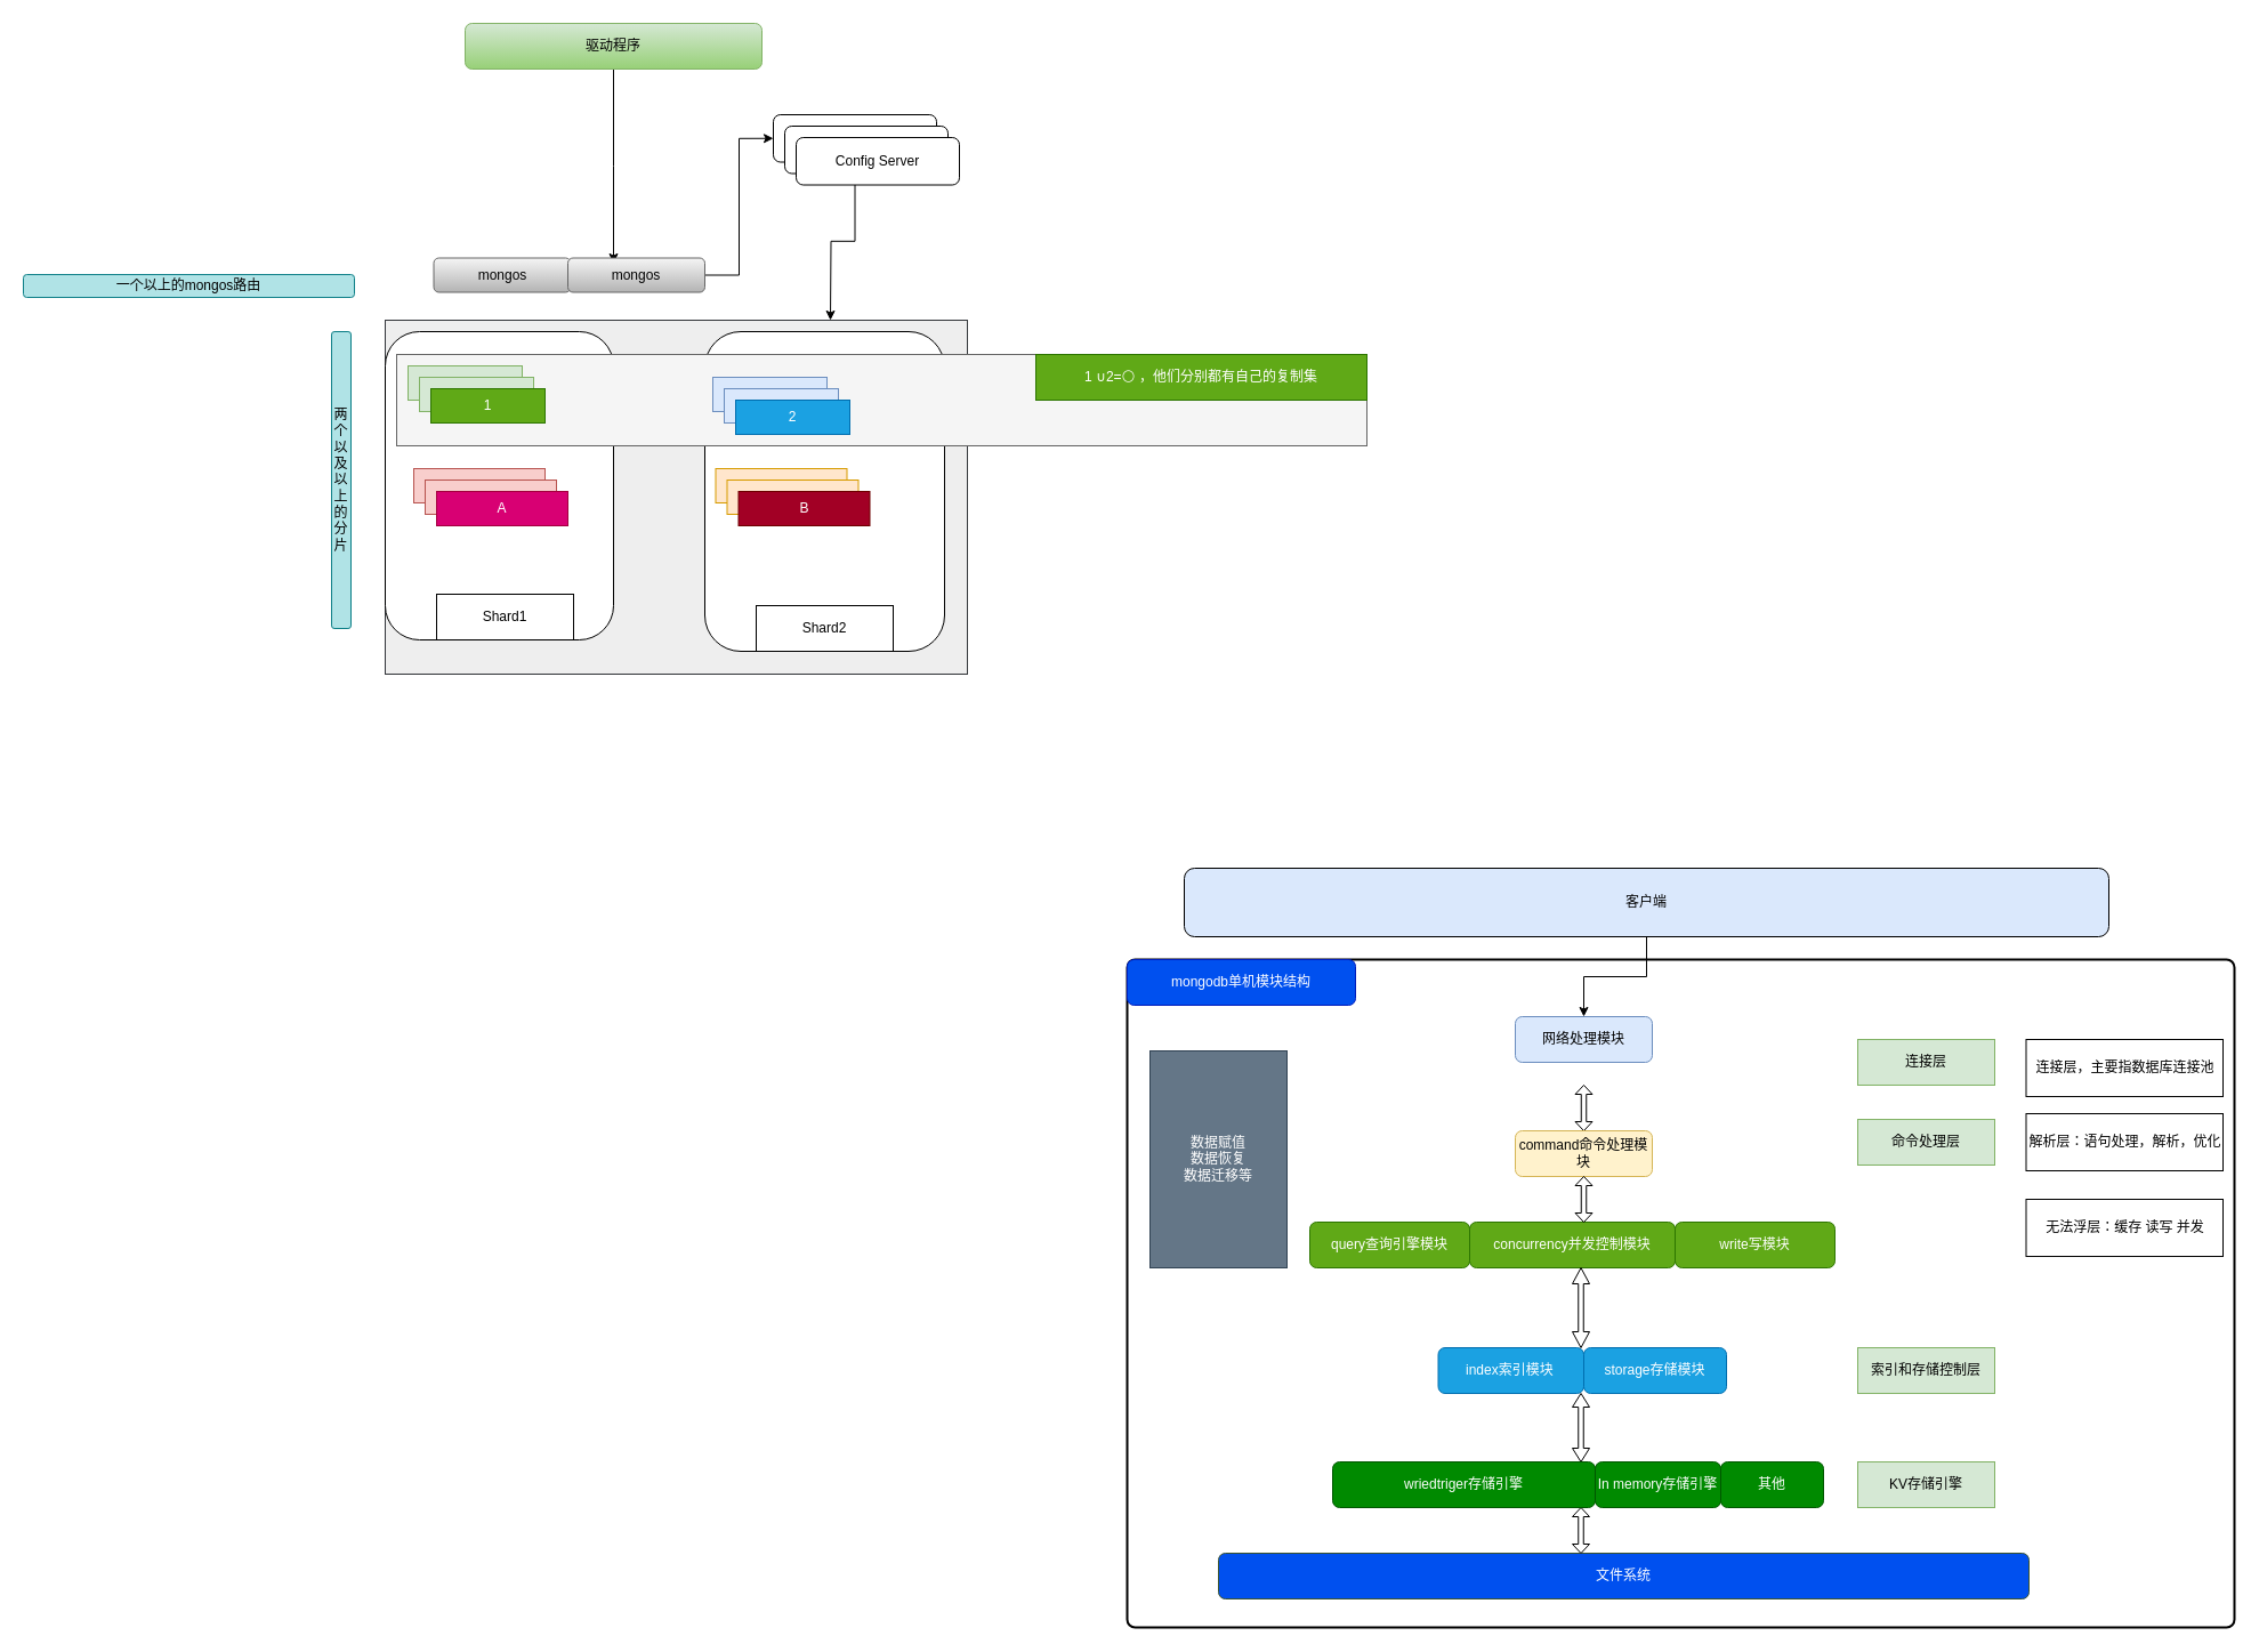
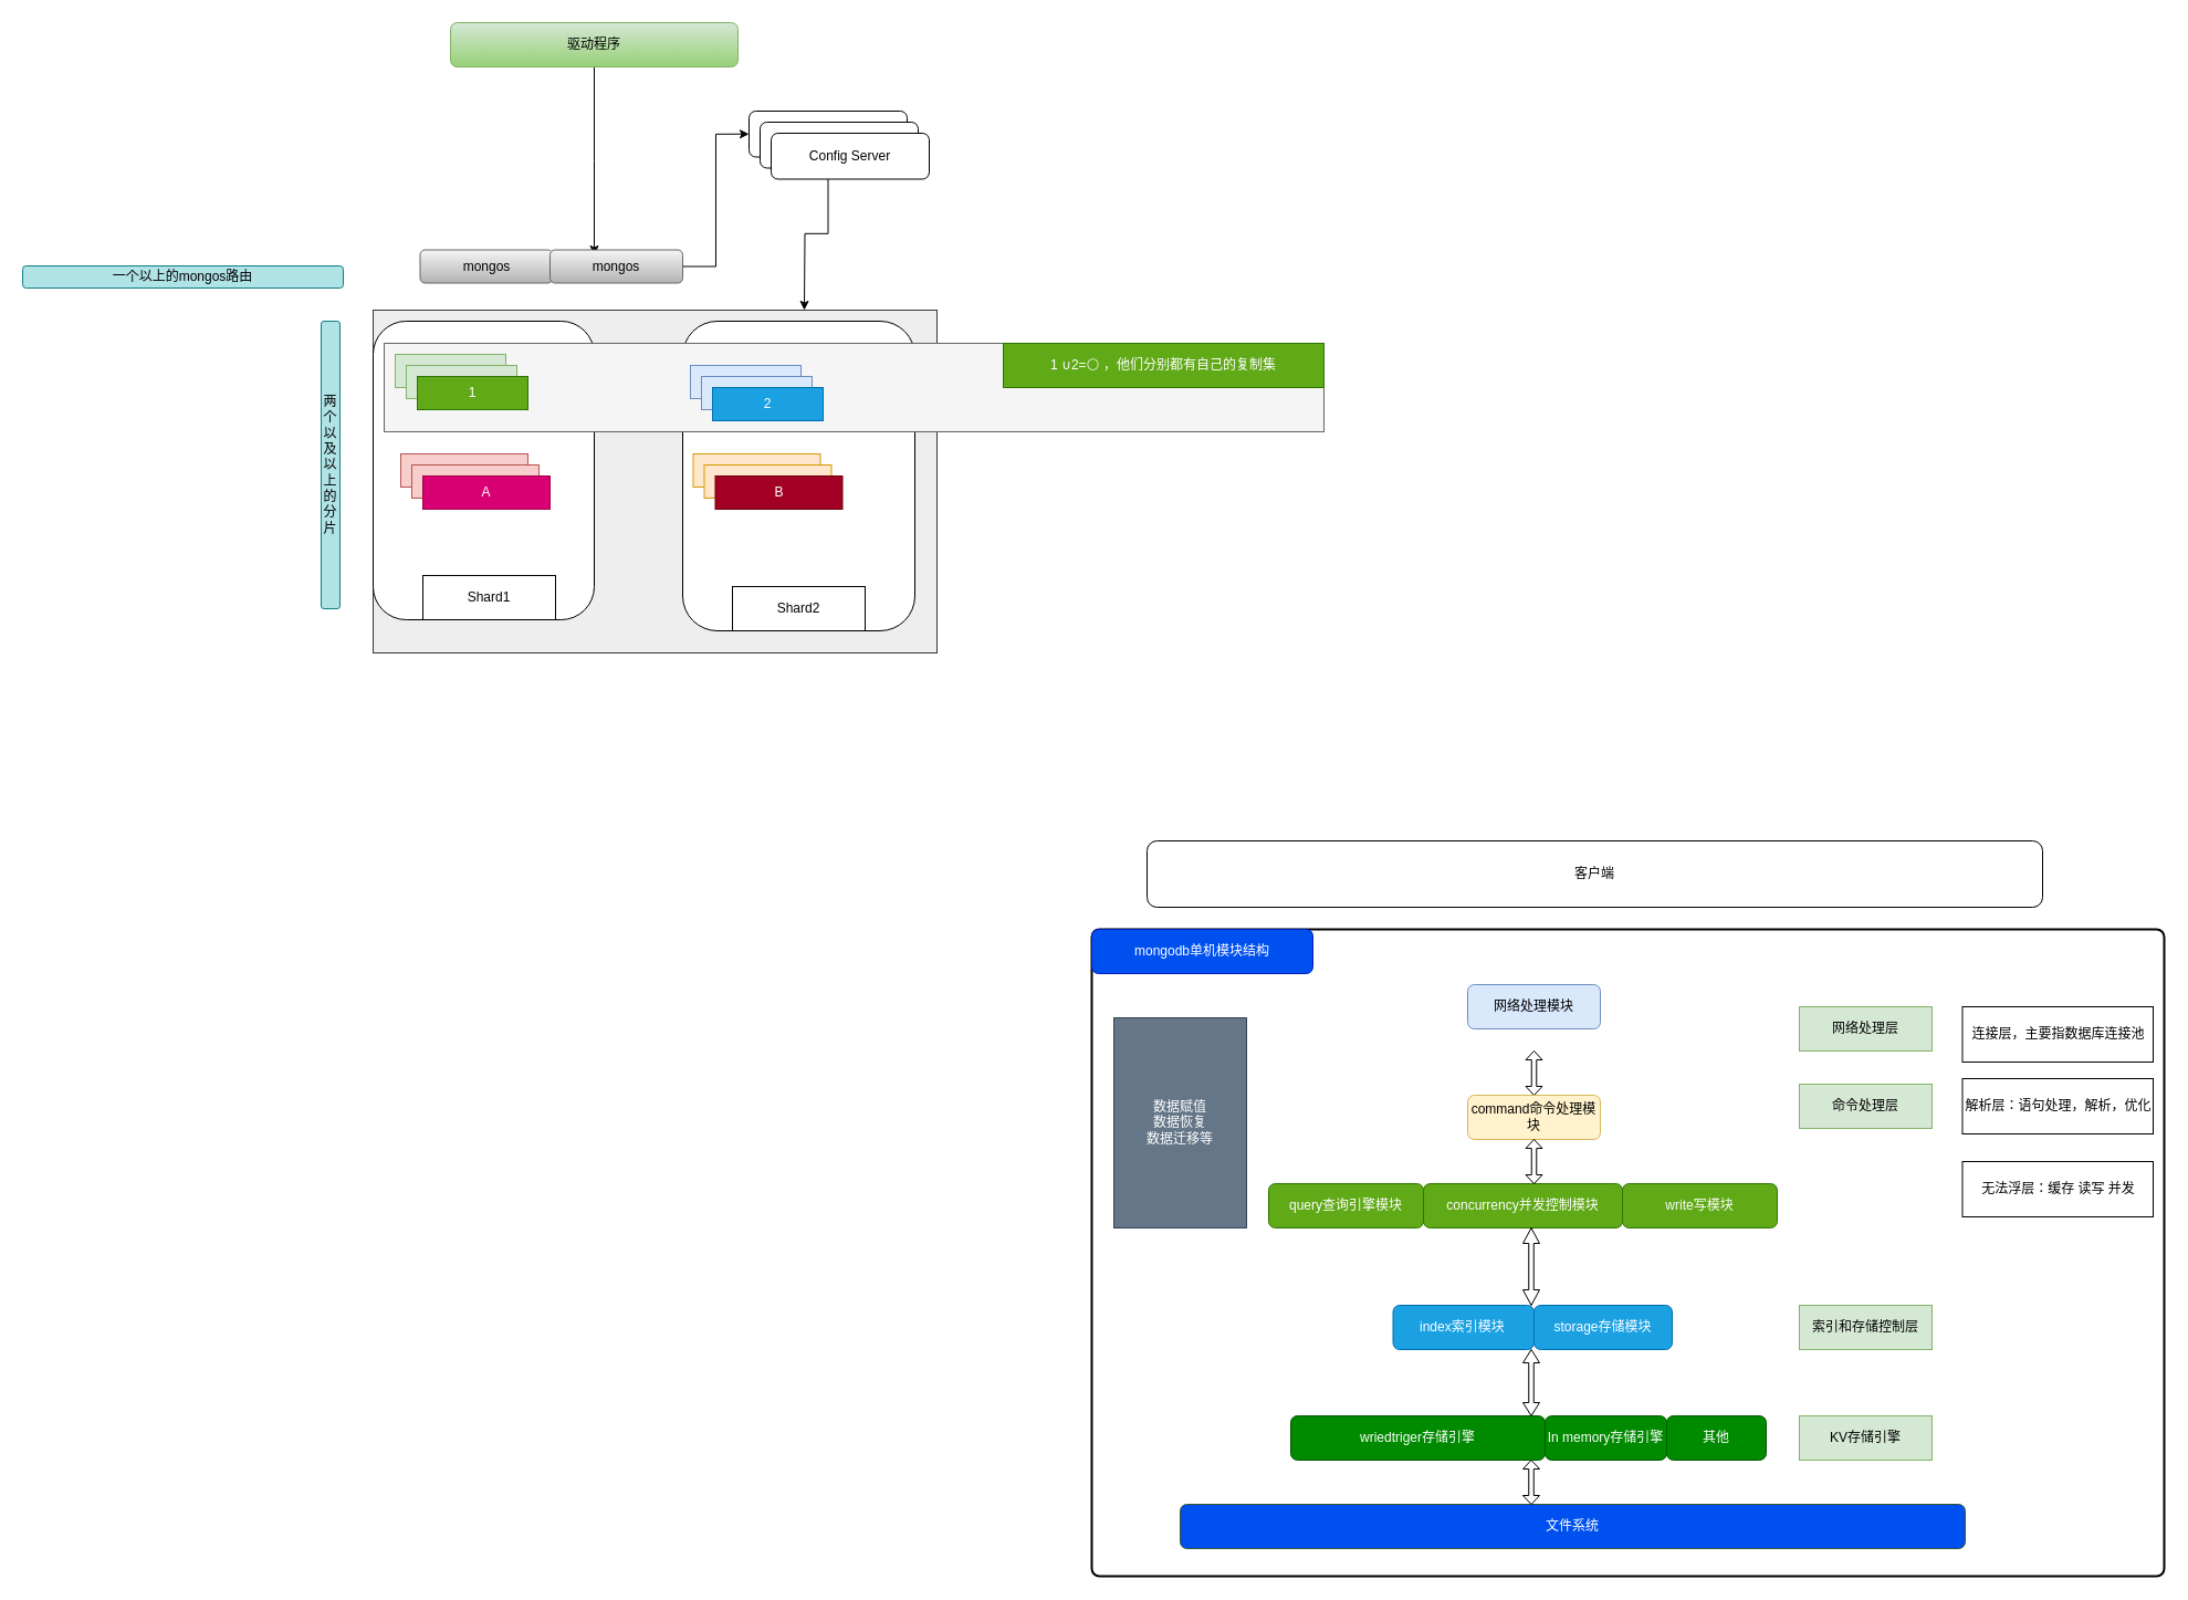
  <mxCell id="0" />
  <mxCell id="1" parent="0" />
  <mxCell id="2" value="" style="rounded=0;whiteSpace=wrap;html=1;fillColor=#eeeeee;strokeColor=#36393d;" vertex="1" parent="1"><mxGeometry x="337" y="280" width="510" height="310" as="geometry" /></mxCell>
  <mxCell id="3" value="" style="rounded=1;whiteSpace=wrap;html=1;" vertex="1" parent="1"><mxGeometry x="337" y="290" width="200" height="270" as="geometry" /></mxCell>
  <mxCell id="4" value="" style="rounded=1;whiteSpace=wrap;html=1;" vertex="1" parent="1"><mxGeometry x="617" y="290" width="210" height="280" as="geometry" /></mxCell>
  <mxCell id="5" value="" style="rounded=0;whiteSpace=wrap;html=1;fillColor=#f5f5f5;fontColor=#333333;strokeColor=#666666;" vertex="1" parent="1"><mxGeometry x="347" y="310" width="850" height="80" as="geometry" /></mxCell>
  <mxCell id="6" value="" style="rounded=1;whiteSpace=wrap;html=1;absoluteArcSize=1;arcSize=14;strokeWidth=2;" vertex="1" parent="1"><mxGeometry x="987" width="970" height="585" as="geometry" y="840" /></mxCell>
- <mxCell id="7" value="连接层" style="rounded=0;whiteSpace=wrap;html=1;fillColor=#d5e8d4;strokeColor=#82b366;" vertex="1" parent="1"><mxGeometry x="1627" y="910" width="120" height="40" as="geometry" /></mxCell>
+ <mxCell id="7" value="网络处理层" style="rounded=0;whiteSpace=wrap;html=1;fillColor=#d5e8d4;strokeColor=#82b366;" vertex="1" parent="1"><mxGeometry x="1627" y="910" width="120" height="40" as="geometry" /></mxCell>
  <mxCell id="8" value="命令处理层" style="rounded=0;whiteSpace=wrap;html=1;fillColor=#d5e8d4;strokeColor=#82b366;" vertex="1" parent="1"><mxGeometry x="1627" y="980" width="120" height="40" as="geometry" /></mxCell>
  <mxCell id="9" value="索引和存储控制层" style="rounded=0;whiteSpace=wrap;html=1;fillColor=#d5e8d4;strokeColor=#82b366;" vertex="1" parent="1"><mxGeometry x="1627" y="1180" width="120" height="40" as="geometry" /></mxCell>
  <mxCell id="10" value="KV存储引擎" style="rounded=0;whiteSpace=wrap;html=1;fillColor=#d5e8d4;strokeColor=#82b366;" vertex="1" parent="1"><mxGeometry x="1627" y="1280" width="120" height="40" as="geometry" /></mxCell>
  <mxCell id="11" value="" style="shape=doubleArrow;whiteSpace=wrap;html=1;direction=south;" vertex="1" parent="1"><mxGeometry x="1379.5" y="950" width="15" height="40" as="geometry" /></mxCell>
  <mxCell id="12" value="网络处理模块" style="rounded=1;whiteSpace=wrap;html=1;fillColor=#dae8fc;strokeColor=#6c8ebf;" vertex="1" parent="1"><mxGeometry x="1327" y="890" width="120" height="40" as="geometry" /></mxCell>
  <mxCell id="13" value="command命令处理模块" style="rounded=1;whiteSpace=wrap;html=1;fillColor=#fff2cc;strokeColor=#d6b656;" vertex="1" parent="1"><mxGeometry x="1327" y="990" width="120" height="40" as="geometry" /></mxCell>
  <mxCell id="14" value="concurrency并发控制模块" style="rounded=1;whiteSpace=wrap;html=1;fillColor=#60a917;fontColor=#ffffff;strokeColor=#2D7600;" vertex="1" parent="1"><mxGeometry x="1287" y="1070" width="180" height="40" as="geometry" /></mxCell>
  <mxCell id="15" value="" style="shape=doubleArrow;whiteSpace=wrap;html=1;direction=south;" vertex="1" parent="1"><mxGeometry x="1379.5" y="1030" width="15" height="40" as="geometry" /></mxCell>
  <mxCell id="16" value="" style="shape=doubleArrow;whiteSpace=wrap;html=1;direction=south;" vertex="1" parent="1"><mxGeometry x="1377" y="1220" width="15" height="60" as="geometry" /></mxCell>
  <mxCell id="17" value="" style="shape=doubleArrow;whiteSpace=wrap;html=1;direction=south;" vertex="1" parent="1"><mxGeometry x="1377" y="1110" width="15" height="70" as="geometry" /></mxCell>
  <mxCell id="18" value="index索引模块&lt;span style=&quot;white-space: pre;&quot;&gt; &lt;/span&gt;" style="rounded=1;whiteSpace=wrap;html=1;fillColor=#1ba1e2;fontColor=#ffffff;strokeColor=#006EAF;" vertex="1" parent="1"><mxGeometry x="1259.5" y="1180" width="127.5" height="40" as="geometry" /></mxCell>
  <mxCell id="19" value="In memory存储引擎" style="rounded=1;whiteSpace=wrap;html=1;fillColor=#008a00;fontColor=#ffffff;strokeColor=#005700;" vertex="1" parent="1"><mxGeometry x="1397" y="1280" width="110" height="40" as="geometry" /></mxCell>
  <mxCell id="20" value="write写模块" style="rounded=1;whiteSpace=wrap;html=1;fillColor=#60a917;fontColor=#ffffff;strokeColor=#2D7600;" vertex="1" parent="1"><mxGeometry x="1467" y="1070" width="140" height="40" as="geometry" /></mxCell>
  <mxCell id="21" value="query查询引擎模块" style="rounded=1;whiteSpace=wrap;html=1;fillColor=#60a917;fontColor=#ffffff;strokeColor=#2D7600;" vertex="1" parent="1"><mxGeometry x="1147" y="1070" width="140" height="40" as="geometry" /></mxCell>
  <mxCell id="22" value="storage存储模块" style="rounded=1;whiteSpace=wrap;html=1;fillColor=#1ba1e2;fontColor=#ffffff;strokeColor=#006EAF;" vertex="1" parent="1"><mxGeometry x="1387" y="1180" width="125" height="40" as="geometry" /></mxCell>
  <mxCell id="23" value="mongodb单机模块结构" style="rounded=1;whiteSpace=wrap;html=1;fillColor=#0050ef;fontColor=#ffffff;strokeColor=#001DBC;" vertex="1" parent="1"><mxGeometry x="987" width="200" height="40" as="geometry" y="840" /></mxCell>
- <mxCell id="24" value="" style="edgeStyle=orthogonalEdgeStyle;rounded=0;orthogonalLoop=1;jettySize=auto;html=1;" edge="1" parent="1" source="25" target="12"><mxGeometry relative="1" as="geometry" /></mxCell>
- <mxCell id="25" value="客户端&lt;br&gt;" style="rounded=1;whiteSpace=wrap;html=1;fillColor=#dae8fc;" vertex="1" parent="1"><mxGeometry x="1037" y="760" width="810" height="60" as="geometry" /></mxCell>
+ <mxCell id="25" value="客户端&lt;br&gt;" style="rounded=1;whiteSpace=wrap;html=1;" vertex="1" parent="1"><mxGeometry x="1037" y="760" width="810" height="60" as="geometry" /></mxCell>
  <mxCell id="26" value="连接层，主要指数据库连接池" style="rounded=0;whiteSpace=wrap;html=1;" vertex="1" parent="1"><mxGeometry x="1774.5" y="910" width="172.5" height="50" as="geometry" /></mxCell>
  <mxCell id="27" value="解析层：语句处理，解析，优化" style="rounded=0;whiteSpace=wrap;html=1;" vertex="1" parent="1"><mxGeometry x="1774.5" y="975" width="172.5" height="50" as="geometry" /></mxCell>
  <mxCell id="28" value="数据赋值&lt;br&gt;数据恢复&lt;br&gt;数据迁移等" style="rounded=0;whiteSpace=wrap;html=1;fillColor=#647687;fontColor=#ffffff;strokeColor=#314354;" vertex="1" parent="1"><mxGeometry x="1007" y="920" width="120" height="190" as="geometry" /></mxCell>
  <mxCell id="29" value="文件系统" style="rounded=1;whiteSpace=wrap;html=1;fillColor=#0050ef;fontColor=#ffffff;strokeColor=#3A5431;" vertex="1" parent="1"><mxGeometry x="1067" y="1360" width="710" height="40" as="geometry" /></mxCell>
  <mxCell id="30" value="无法浮层：缓存 读写 并发" style="rounded=0;whiteSpace=wrap;html=1;" vertex="1" parent="1"><mxGeometry x="1774.5" y="1050" width="172.5" height="50" as="geometry" /></mxCell>
  <mxCell id="31" value="" style="shape=doubleArrow;whiteSpace=wrap;html=1;direction=south;" vertex="1" parent="1"><mxGeometry x="1377" y="1320" width="15" height="40" as="geometry" /></mxCell>
  <mxCell id="32" value="wriedtriger存储引擎" style="rounded=1;whiteSpace=wrap;html=1;fillColor=#008a00;fontColor=#ffffff;strokeColor=#005700;" vertex="1" parent="1"><mxGeometry x="1167" y="1280" width="230" height="40" as="geometry" /></mxCell>
  <mxCell id="33" value="其他" style="rounded=1;whiteSpace=wrap;html=1;fillColor=#008a00;fontColor=#ffffff;strokeColor=#005700;" vertex="1" parent="1"><mxGeometry x="1507" y="1280" width="90" height="40" as="geometry" /></mxCell>
  <mxCell id="34" style="edgeStyle=orthogonalEdgeStyle;rounded=0;orthogonalLoop=1;jettySize=auto;html=1;" edge="1" parent="1" source="35"><mxGeometry relative="1" as="geometry"><mxPoint x="537" y="230" as="targetPoint" /></mxGeometry></mxCell>
  <mxCell id="35" value="驱动程序" style="rounded=1;whiteSpace=wrap;html=1;fillColor=#d5e8d4;gradientColor=#97d077;strokeColor=#82b366;" vertex="1" parent="1"><mxGeometry x="407" y="20" width="260" height="40" as="geometry" /></mxCell>
  <mxCell id="36" value="mongos" style="rounded=1;whiteSpace=wrap;html=1;fillColor=#f5f5f5;strokeColor=#666666;gradientColor=#b3b3b3;" vertex="1" parent="1"><mxGeometry x="379.5" y="225.5" width="120" height="30" as="geometry" /></mxCell>
  <mxCell id="37" style="edgeStyle=orthogonalEdgeStyle;rounded=0;orthogonalLoop=1;jettySize=auto;html=1;entryX=0;entryY=0.5;entryDx=0;entryDy=0;" edge="1" parent="1" source="38" target="55"><mxGeometry relative="1" as="geometry" /></mxCell>
  <mxCell id="38" value="mongos" style="rounded=1;whiteSpace=wrap;html=1;fillColor=#f5f5f5;strokeColor=#666666;gradientColor=#b3b3b3;" vertex="1" parent="1"><mxGeometry x="497" y="225.5" width="120" height="30" as="geometry" /></mxCell>
  <mxCell id="39" value="一个以上的mongos路由" style="rounded=1;whiteSpace=wrap;html=1;fillColor=#b0e3e6;strokeColor=#0e8088;" vertex="1" parent="1"><mxGeometry x="20" y="240" width="290" height="20" as="geometry" /></mxCell>
  <mxCell id="40" value="" style="rounded=0;whiteSpace=wrap;html=1;fillColor=#d5e8d4;strokeColor=#82b366;" vertex="1" parent="1"><mxGeometry x="357" y="320" width="100" height="30" as="geometry" /></mxCell>
  <mxCell id="41" value="" style="rounded=0;whiteSpace=wrap;html=1;fillColor=#d5e8d4;strokeColor=#82b366;" vertex="1" parent="1"><mxGeometry x="367" y="330" width="100" height="30" as="geometry" /></mxCell>
  <mxCell id="42" value="1" style="rounded=0;whiteSpace=wrap;html=1;fillColor=#60a917;strokeColor=#2D7600;fontColor=#ffffff;" vertex="1" parent="1"><mxGeometry x="377" y="340" width="100" height="30" as="geometry" /></mxCell>
  <mxCell id="43" value="2" style="rounded=0;whiteSpace=wrap;html=1;fillColor=#dae8fc;strokeColor=#6c8ebf;" vertex="1" parent="1"><mxGeometry x="624" y="330" width="100" height="30" as="geometry" /></mxCell>
  <mxCell id="44" value="2" style="rounded=0;whiteSpace=wrap;html=1;fillColor=#dae8fc;strokeColor=#6c8ebf;" vertex="1" parent="1"><mxGeometry x="634" y="340" width="100" height="30" as="geometry" /></mxCell>
  <mxCell id="45" value="2" style="rounded=0;whiteSpace=wrap;html=1;fillColor=#1ba1e2;strokeColor=#006EAF;fontColor=#ffffff;" vertex="1" parent="1"><mxGeometry x="644" y="350" width="100" height="30" as="geometry" /></mxCell>
  <mxCell id="46" value="A" style="rounded=0;whiteSpace=wrap;html=1;fillColor=#f8cecc;strokeColor=#b85450;" vertex="1" parent="1"><mxGeometry x="362" y="410" width="115" height="30" as="geometry" /></mxCell>
  <mxCell id="47" value="A" style="rounded=0;whiteSpace=wrap;html=1;fillColor=#f8cecc;strokeColor=#b85450;" vertex="1" parent="1"><mxGeometry x="372" y="420" width="115" height="30" as="geometry" /></mxCell>
  <mxCell id="48" value="A" style="rounded=0;whiteSpace=wrap;html=1;fillColor=#d80073;strokeColor=#A50040;fontColor=#ffffff;" vertex="1" parent="1"><mxGeometry x="382" y="430" width="115" height="30" as="geometry" /></mxCell>
  <mxCell id="49" value="B" style="rounded=0;whiteSpace=wrap;html=1;fillColor=#ffe6cc;strokeColor=#d79b00;" vertex="1" parent="1"><mxGeometry x="626.5" y="410" width="115" height="30" as="geometry" /></mxCell>
  <mxCell id="50" value="B" style="rounded=0;whiteSpace=wrap;html=1;fillColor=#ffe6cc;strokeColor=#d79b00;" vertex="1" parent="1"><mxGeometry x="636.5" y="420" width="115" height="30" as="geometry" /></mxCell>
  <mxCell id="51" value="B" style="rounded=0;whiteSpace=wrap;html=1;fillColor=#a20025;strokeColor=#6F0000;fontColor=#ffffff;" vertex="1" parent="1"><mxGeometry x="646.5" y="430" width="115" height="30" as="geometry" /></mxCell>
  <mxCell id="52" value="1 ∪2=⚪ ，他们分别都有自己的复制集" style="text;html=1;strokeColor=#2D7600;fillColor=#60a917;align=center;verticalAlign=middle;whiteSpace=wrap;rounded=0;fontColor=#ffffff;" vertex="1" parent="1"><mxGeometry x="907" y="310" width="290" height="40" as="geometry" /></mxCell>
  <mxCell id="53" value="两个以及以上的分片" style="rounded=1;whiteSpace=wrap;html=1;fillColor=#b0e3e6;strokeColor=#0e8088;" vertex="1" parent="1"><mxGeometry x="290" y="290" width="17" height="260" as="geometry" /></mxCell>
  <mxCell id="54" value="" style="edgeStyle=orthogonalEdgeStyle;rounded=0;orthogonalLoop=1;jettySize=auto;html=1;" edge="1" parent="1" source="55"><mxGeometry relative="1" as="geometry"><mxPoint x="727" y="280" as="targetPoint" /></mxGeometry></mxCell>
  <mxCell id="55" value="Config Server" style="rounded=1;whiteSpace=wrap;html=1;" vertex="1" parent="1"><mxGeometry x="677" y="100" width="143" height="41.5" as="geometry" /></mxCell>
  <mxCell id="56" value="Shard1" style="rounded=0;whiteSpace=wrap;html=1;" vertex="1" parent="1"><mxGeometry x="382" y="520" width="120" height="40" as="geometry" /></mxCell>
  <mxCell id="57" value="Shard2" style="rounded=0;whiteSpace=wrap;html=1;" vertex="1" parent="1"><mxGeometry x="662" y="530" width="120" height="40" as="geometry" /></mxCell>
  <mxCell id="58" value="Config Server" style="rounded=1;whiteSpace=wrap;html=1;" vertex="1" parent="1"><mxGeometry x="687" y="110" width="143" height="41.5" as="geometry" /></mxCell>
  <mxCell id="59" value="Config Server" style="rounded=1;whiteSpace=wrap;html=1;" vertex="1" parent="1"><mxGeometry x="697" y="120" width="143" height="41.5" as="geometry" /></mxCell>
